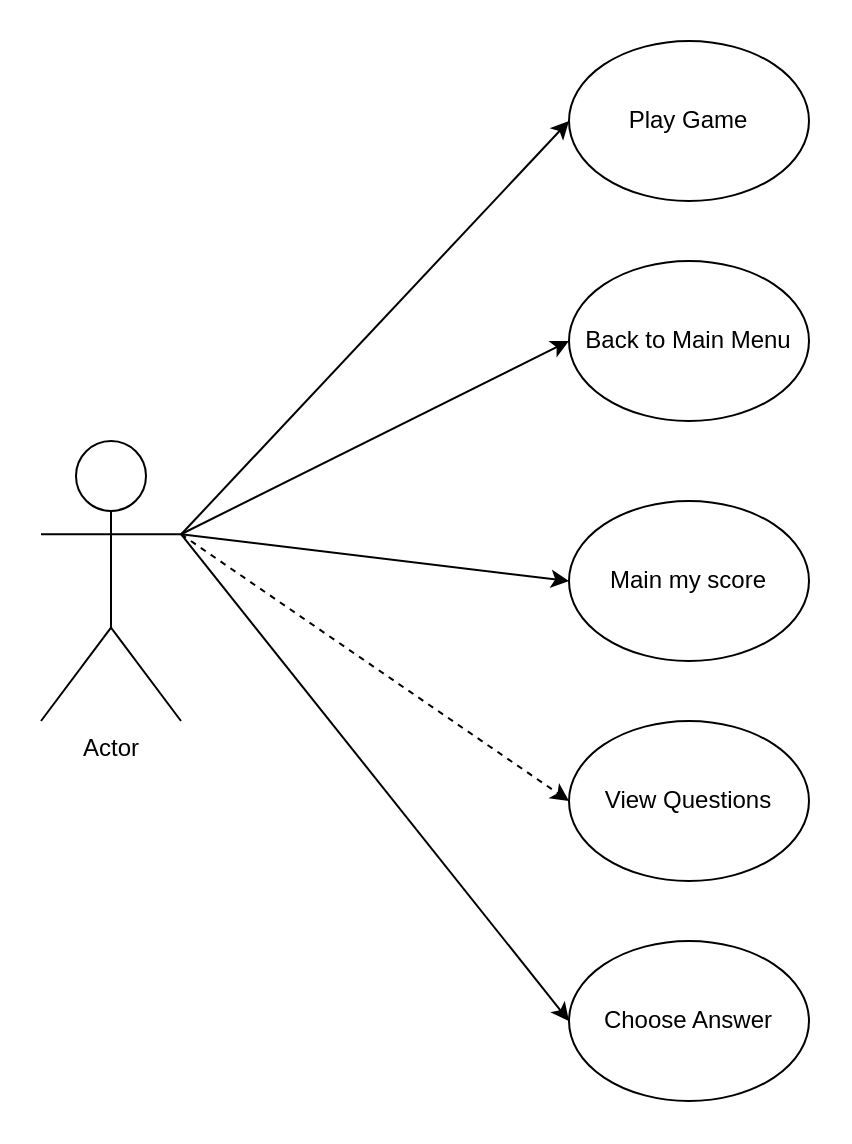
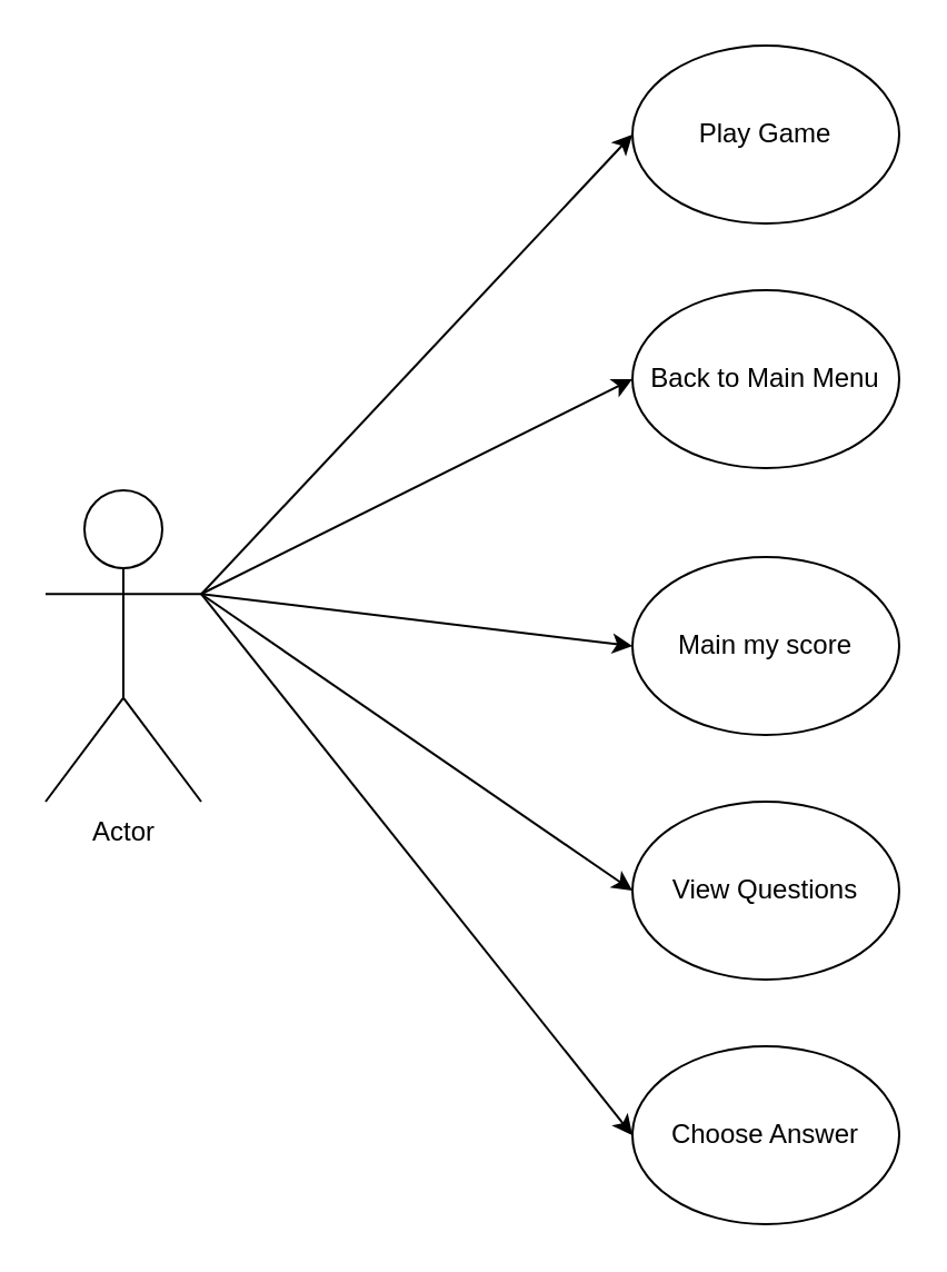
  <mxCell id="0" />
  <mxCell id="1" parent="0" />
  <mxCell id="2" style="rounded=0;orthogonalLoop=1;jettySize=auto;html=1;exitX=1;exitY=0.334;exitDx=0;exitDy=0;exitPerimeter=0;entryX=0;entryY=0.5;entryDx=0;entryDy=0;" edge="1" parent="1" source="7" target="8"><mxGeometry relative="1" as="geometry" /></mxCell>
  <mxCell id="3" style="rounded=0;orthogonalLoop=1;jettySize=auto;html=1;exitX=1;exitY=0.333;exitDx=0;exitDy=0;exitPerimeter=0;entryX=0;entryY=0.5;entryDx=0;entryDy=0;" edge="1" parent="1" source="7" target="9"><mxGeometry relative="1" as="geometry" /></mxCell>
  <mxCell id="4" style="rounded=0;orthogonalLoop=1;jettySize=auto;html=1;exitX=1;exitY=0.333;exitDx=0;exitDy=0;exitPerimeter=0;entryX=0;entryY=0.5;entryDx=0;entryDy=0;" edge="1" parent="1" source="7" target="10"><mxGeometry relative="1" as="geometry" /></mxCell>
  <mxCell id="5" style="rounded=0;orthogonalLoop=1;jettySize=auto;html=1;exitX=1;exitY=0.333;exitDx=0;exitDy=0;exitPerimeter=0;entryX=0;entryY=0.5;entryDx=0;entryDy=0;" edge="1" parent="1" source="7" target="11"><mxGeometry relative="1" as="geometry" /></mxCell>
- <mxCell id="6" style="edgeStyle=none;rounded=0;orthogonalLoop=1;jettySize=auto;html=1;exitX=1;exitY=0.333;exitDx=0;exitDy=0;exitPerimeter=0;entryX=0;entryY=0.5;entryDx=0;entryDy=0;dashed=1;" edge="1" parent="1" source="7" target="12"><mxGeometry relative="1" as="geometry" /></mxCell>
+ <mxCell id="6" style="edgeStyle=none;rounded=0;orthogonalLoop=1;jettySize=auto;html=1;exitX=1;exitY=0.333;exitDx=0;exitDy=0;exitPerimeter=0;entryX=0;entryY=0.5;entryDx=0;entryDy=0;" edge="1" parent="1" source="7" target="12"><mxGeometry relative="1" as="geometry" /></mxCell>
  <mxCell id="7" value="Actor" style="shape=umlActor;verticalLabelPosition=bottom;verticalAlign=top;html=1;outlineConnect=0;" vertex="1" parent="1"><mxGeometry x="20" y="220" width="70" height="140" as="geometry" /></mxCell>
  <mxCell id="8" value="Play Game" style="ellipse;whiteSpace=wrap;html=1;" vertex="1" parent="1"><mxGeometry x="284" y="20" width="120" height="80" as="geometry" /></mxCell>
  <mxCell id="9" value="Back to Main Menu" style="ellipse;whiteSpace=wrap;html=1;" vertex="1" parent="1"><mxGeometry x="284" y="130" width="120" height="80" as="geometry" /></mxCell>
  <mxCell id="10" value="Main my score" style="ellipse;whiteSpace=wrap;html=1;" vertex="1" parent="1"><mxGeometry x="284" y="250" width="120" height="80" as="geometry" /></mxCell>
  <mxCell id="11" value="Choose Answer" style="ellipse;whiteSpace=wrap;html=1;" vertex="1" parent="1"><mxGeometry x="284" y="470" width="120" height="80" as="geometry" /></mxCell>
  <mxCell id="12" value="View Questions" style="ellipse;whiteSpace=wrap;html=1;" vertex="1" parent="1"><mxGeometry x="284" y="360" width="120" height="80" as="geometry" /></mxCell>
